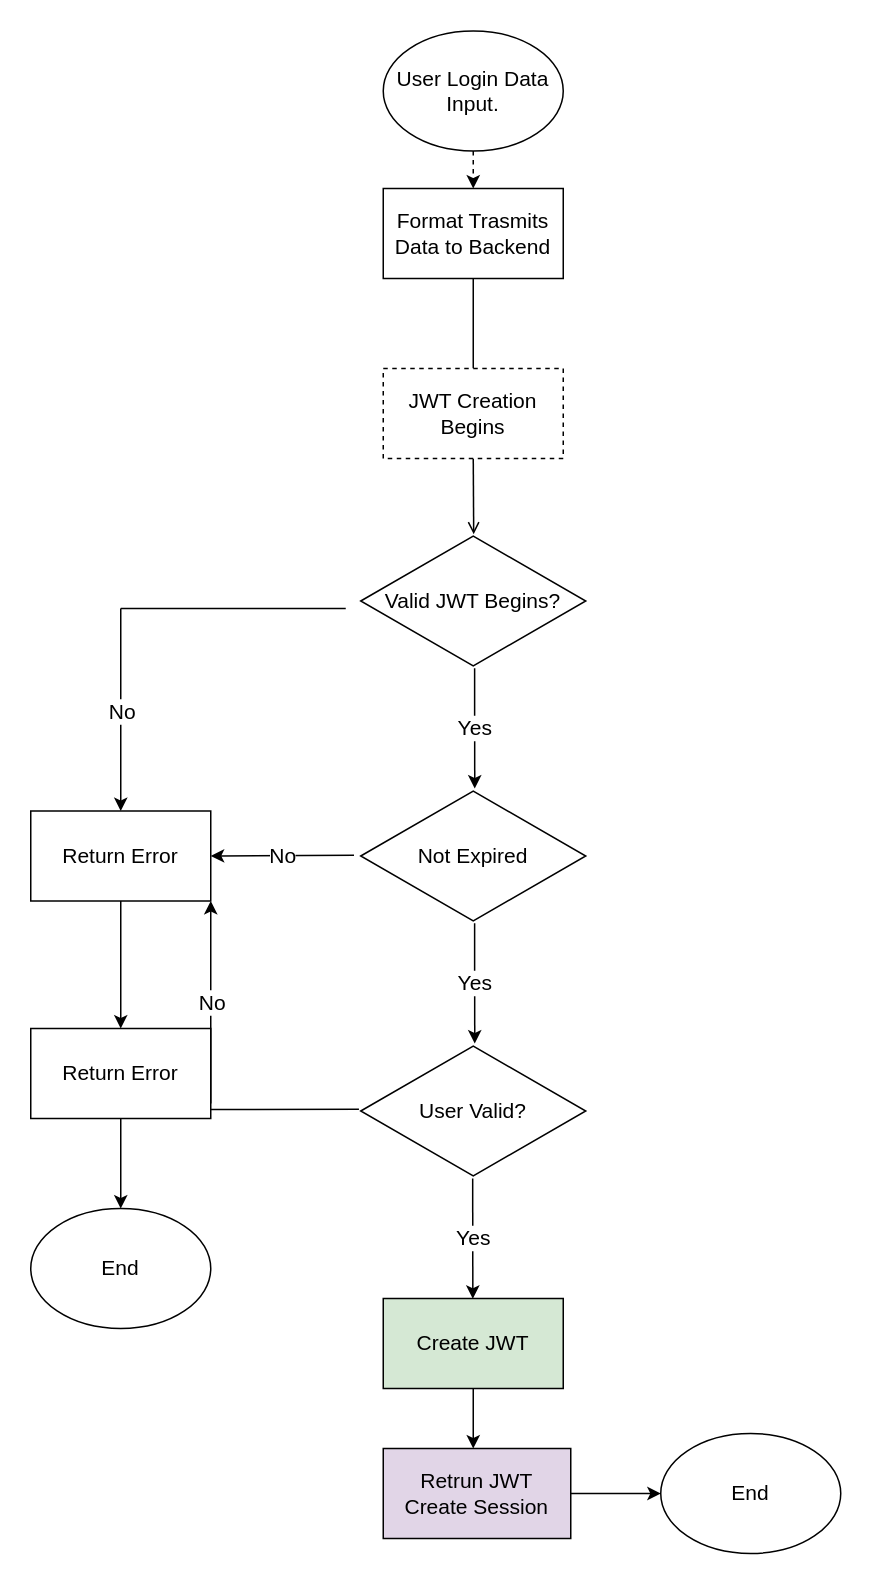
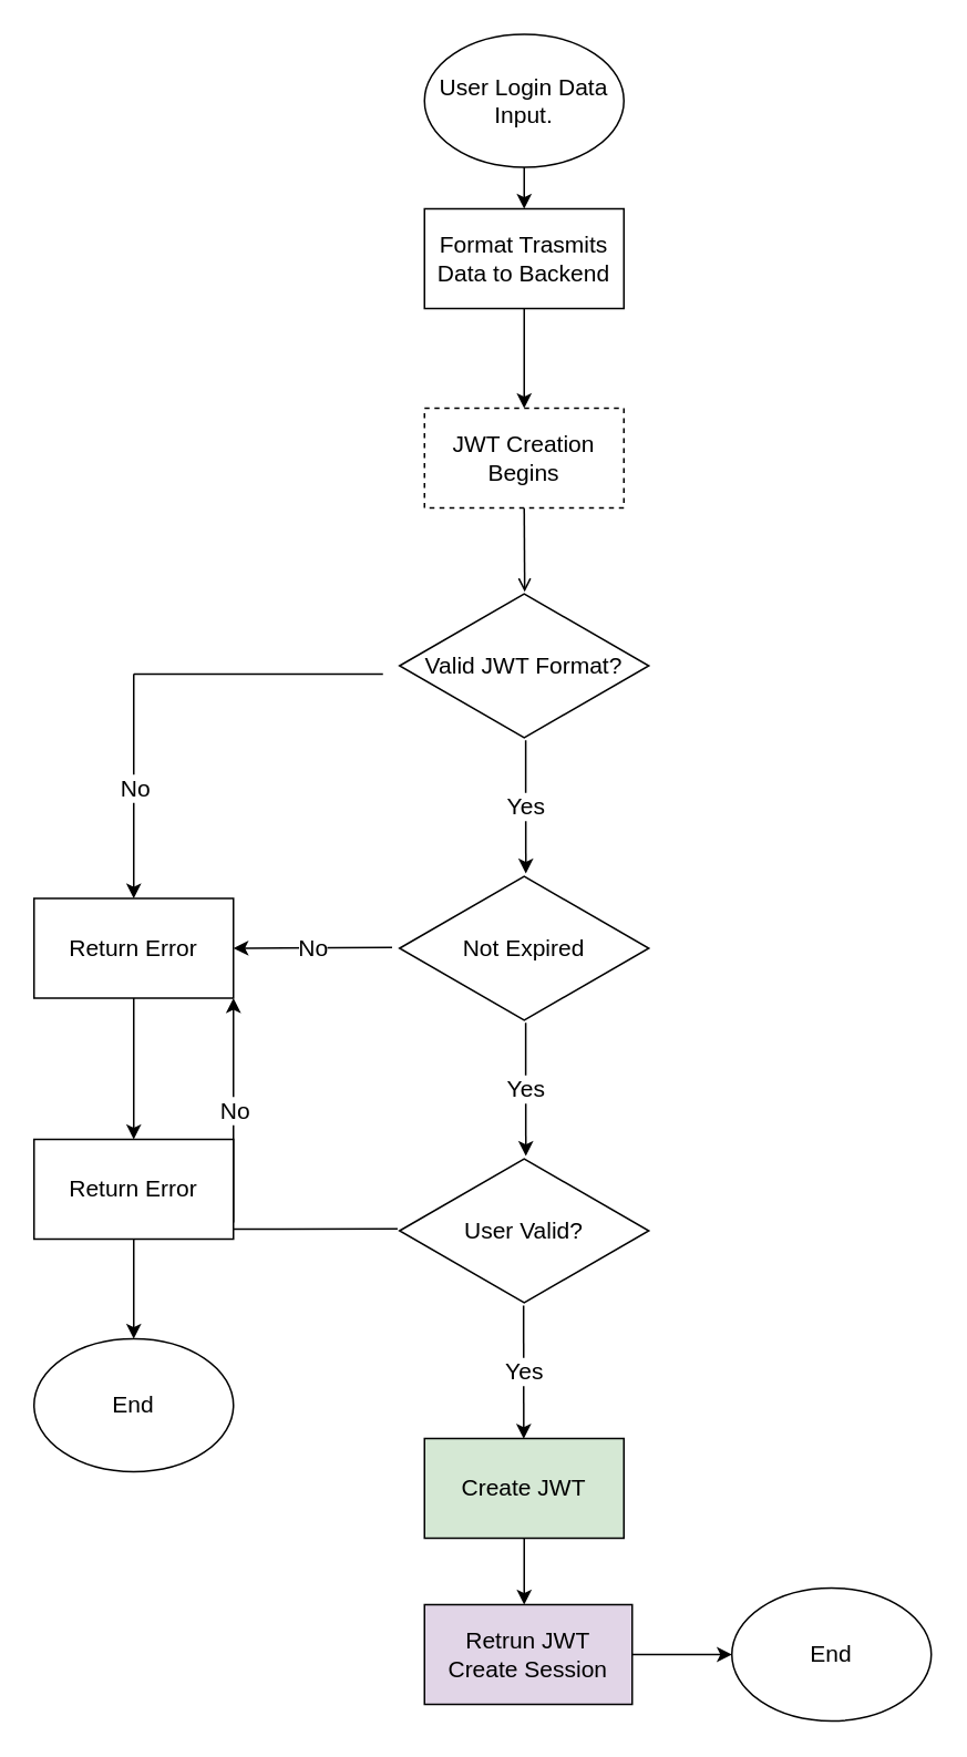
  <mxCell id="0" />
  <mxCell id="1" parent="0" />
- <mxCell id="2" style="edgeStyle=none;html=1;exitX=0.5;exitY=1;exitDx=0;exitDy=0;fontSize=14;dashed=1;" edge="1" parent="1" source="3" target="5"><mxGeometry relative="1" as="geometry"><mxPoint x="315" y="145" as="targetPoint" /></mxGeometry></mxCell>
+ <mxCell id="2" style="edgeStyle=none;html=1;exitX=0.5;exitY=1;exitDx=0;exitDy=0;fontSize=14;" edge="1" parent="1" source="3" target="5"><mxGeometry relative="1" as="geometry"><mxPoint x="315" y="145" as="targetPoint" /></mxGeometry></mxCell>
  <mxCell id="3" value="&lt;font style=&quot;font-size: 14px;&quot;&gt;User Login Data Input.&lt;/font&gt;" style="ellipse;whiteSpace=wrap;html=1;" vertex="1" parent="1"><mxGeometry x="255" y="20" width="120" height="80" as="geometry" /></mxCell>
- <mxCell id="4" style="edgeStyle=none;html=1;exitX=0.5;exitY=1;exitDx=0;exitDy=0;fontSize=14;endArrow=none;" edge="1" parent="1" source="5" target="7"><mxGeometry relative="1" as="geometry"><mxPoint x="315" y="225" as="targetPoint" /></mxGeometry></mxCell>
+ <mxCell id="4" style="edgeStyle=none;html=1;exitX=0.5;exitY=1;exitDx=0;exitDy=0;fontSize=14;" edge="1" parent="1" source="5" target="7"><mxGeometry relative="1" as="geometry"><mxPoint x="315" y="225" as="targetPoint" /></mxGeometry></mxCell>
  <mxCell id="5" value="Format Trasmits Data to Backend" style="rounded=0;whiteSpace=wrap;html=1;fontSize=14;" vertex="1" parent="1"><mxGeometry x="255" y="125" width="120" height="60" as="geometry" /></mxCell>
  <mxCell id="6" style="edgeStyle=none;html=1;exitX=0.5;exitY=1;exitDx=0;exitDy=0;entryX=0.502;entryY=0.006;entryDx=0;entryDy=0;entryPerimeter=0;fontSize=14;endArrow=open;" edge="1" parent="1" source="7" target="8"><mxGeometry relative="1" as="geometry" /></mxCell>
  <mxCell id="7" value="JWT Creation Begins" style="rounded=0;whiteSpace=wrap;html=1;fontSize=14;dashed=1;" vertex="1" parent="1"><mxGeometry x="255" y="245" width="120" height="60" as="geometry" /></mxCell>
- <mxCell id="8" value="Valid JWT Begins?" style="html=1;whiteSpace=wrap;aspect=fixed;shape=isoRectangle;fontSize=14;" vertex="1" parent="1"><mxGeometry x="240" y="355" width="150" height="90" as="geometry" /></mxCell>
+ <mxCell id="8" value="Valid JWT Format?" style="html=1;whiteSpace=wrap;aspect=fixed;shape=isoRectangle;fontSize=14;" vertex="1" parent="1"><mxGeometry x="240" y="355" width="150" height="90" as="geometry" /></mxCell>
  <mxCell id="9" value="Return Error" style="rounded=0;whiteSpace=wrap;html=1;fontSize=14;" vertex="1" parent="1"><mxGeometry x="20" y="540" width="120" height="60" as="geometry" /></mxCell>
  <mxCell id="10" value="" style="endArrow=classic;html=1;fontSize=14;entryX=0.5;entryY=0;entryDx=0;entryDy=0;" edge="1" parent="1" target="9"><mxGeometry relative="1" as="geometry"><mxPoint x="80" y="405" as="sourcePoint" /><mxPoint x="165" y="425" as="targetPoint" /></mxGeometry></mxCell>
  <mxCell id="11" value="No" style="edgeLabel;resizable=0;html=1;align=center;verticalAlign=middle;fontSize=14;" connectable="0" vertex="1" parent="10"><mxGeometry relative="1" as="geometry" /></mxCell>
  <mxCell id="12" value="" style="endArrow=none;html=1;fontSize=14;" edge="1" parent="1"><mxGeometry width="50" height="50" relative="1" as="geometry"><mxPoint x="80" y="405" as="sourcePoint" /><mxPoint x="230" y="405" as="targetPoint" /></mxGeometry></mxCell>
  <mxCell id="13" value="" style="endArrow=classic;html=1;fontSize=14;exitX=0.506;exitY=0.998;exitDx=0;exitDy=0;exitPerimeter=0;" edge="1" parent="1" source="8"><mxGeometry relative="1" as="geometry"><mxPoint x="290" y="485" as="sourcePoint" /><mxPoint x="316" y="525" as="targetPoint" /></mxGeometry></mxCell>
  <mxCell id="14" value="Yes" style="edgeLabel;resizable=0;html=1;align=center;verticalAlign=middle;fontSize=14;" connectable="0" vertex="1" parent="13"><mxGeometry relative="1" as="geometry" /></mxCell>
  <mxCell id="15" value="Not Expired" style="html=1;whiteSpace=wrap;aspect=fixed;shape=isoRectangle;fontSize=14;" vertex="1" parent="1"><mxGeometry x="240" y="525" width="150" height="90" as="geometry" /></mxCell>
  <mxCell id="16" value="" style="endArrow=classic;html=1;fontSize=14;exitX=0.506;exitY=0.998;exitDx=0;exitDy=0;exitPerimeter=0;" edge="1" parent="1" source="15"><mxGeometry relative="1" as="geometry"><mxPoint x="290" y="655" as="sourcePoint" /><mxPoint x="316" y="695" as="targetPoint" /></mxGeometry></mxCell>
  <mxCell id="17" value="Yes" style="edgeLabel;resizable=0;html=1;align=center;verticalAlign=middle;fontSize=14;" connectable="0" vertex="1" parent="16"><mxGeometry relative="1" as="geometry" /></mxCell>
  <mxCell id="18" value="" style="endArrow=classic;html=1;fontSize=14;entryX=1;entryY=0.5;entryDx=0;entryDy=0;exitX=-0.03;exitY=0.494;exitDx=0;exitDy=0;exitPerimeter=0;" edge="1" parent="1" source="15" target="9"><mxGeometry relative="1" as="geometry"><mxPoint x="202.7" y="569.91" as="sourcePoint" /><mxPoint x="290" y="615" as="targetPoint" /></mxGeometry></mxCell>
  <mxCell id="19" value="No" style="edgeLabel;resizable=0;html=1;align=center;verticalAlign=middle;fontSize=14;" connectable="0" vertex="1" parent="18"><mxGeometry relative="1" as="geometry" /></mxCell>
  <mxCell id="20" value="User Valid?" style="html=1;whiteSpace=wrap;aspect=fixed;shape=isoRectangle;fontSize=14;" vertex="1" parent="1"><mxGeometry x="240" y="695" width="150" height="90" as="geometry" /></mxCell>
  <mxCell id="21" value="" style="endArrow=classic;html=1;fontSize=14;exitX=0.506;exitY=0.998;exitDx=0;exitDy=0;exitPerimeter=0;" edge="1" parent="1"><mxGeometry relative="1" as="geometry"><mxPoint x="314.62" y="785" as="sourcePoint" /><mxPoint x="314.72" y="865.18" as="targetPoint" /></mxGeometry></mxCell>
  <mxCell id="22" value="Yes" style="edgeLabel;resizable=0;html=1;align=center;verticalAlign=middle;fontSize=14;" connectable="0" vertex="1" parent="21"><mxGeometry relative="1" as="geometry" /></mxCell>
  <mxCell id="23" value="" style="endArrow=classic;html=1;fontSize=14;entryX=1;entryY=1;entryDx=0;entryDy=0;" edge="1" parent="1" target="9"><mxGeometry relative="1" as="geometry"><mxPoint x="140" y="735" as="sourcePoint" /><mxPoint x="240" y="685" as="targetPoint" /></mxGeometry></mxCell>
  <mxCell id="24" value="No" style="edgeLabel;resizable=0;html=1;align=center;verticalAlign=middle;fontSize=14;" connectable="0" vertex="1" parent="23"><mxGeometry relative="1" as="geometry" /></mxCell>
  <mxCell id="25" value="" style="endArrow=none;html=1;fontSize=14;entryX=-0.008;entryY=0.487;entryDx=0;entryDy=0;entryPerimeter=0;" edge="1" parent="1" target="20"><mxGeometry width="50" height="50" relative="1" as="geometry"><mxPoint x="140" y="739" as="sourcePoint" /><mxPoint x="200.15" y="739.1" as="targetPoint" /></mxGeometry></mxCell>
  <mxCell id="26" value="Create JWT" style="rounded=0;whiteSpace=wrap;html=1;fontSize=14;fillColor=#d5e8d4;" vertex="1" parent="1"><mxGeometry x="255" y="865" width="120" height="60" as="geometry" /></mxCell>
  <mxCell id="27" value="" style="endArrow=classic;html=1;fontSize=14;exitX=0.5;exitY=1;exitDx=0;exitDy=0;" edge="1" parent="1" source="26"><mxGeometry width="50" height="50" relative="1" as="geometry"><mxPoint x="340" y="955" as="sourcePoint" /><mxPoint x="315" y="965" as="targetPoint" /></mxGeometry></mxCell>
  <mxCell id="28" value="" style="endArrow=classic;html=1;fontSize=14;exitX=0.5;exitY=1;exitDx=0;exitDy=0;" edge="1" parent="1" source="9"><mxGeometry width="50" height="50" relative="1" as="geometry"><mxPoint x="40" y="665" as="sourcePoint" /><mxPoint x="80" y="685" as="targetPoint" /></mxGeometry></mxCell>
  <mxCell id="29" value="Return Error" style="rounded=0;whiteSpace=wrap;html=1;fontSize=14;" vertex="1" parent="1"><mxGeometry x="20" y="685" width="120" height="60" as="geometry" /></mxCell>
  <mxCell id="30" value="Retrun JWT&lt;br&gt;Create Session" style="rounded=0;whiteSpace=wrap;html=1;fontSize=14;fillColor=#e1d5e7;" vertex="1" parent="1"><mxGeometry x="255" y="965" width="125" height="60" as="geometry" /></mxCell>
  <mxCell id="31" value="&lt;span style=&quot;font-size: 14px;&quot;&gt;End&lt;/span&gt;" style="ellipse;whiteSpace=wrap;html=1;" vertex="1" parent="1"><mxGeometry x="440" y="955" width="120" height="80" as="geometry" /></mxCell>
  <mxCell id="32" value="" style="endArrow=classic;html=1;fontSize=14;entryX=0;entryY=0.5;entryDx=0;entryDy=0;" edge="1" parent="1" target="31"><mxGeometry width="50" height="50" relative="1" as="geometry"><mxPoint x="380" y="995" as="sourcePoint" /><mxPoint x="430" y="945" as="targetPoint" /></mxGeometry></mxCell>
  <mxCell id="33" value="" style="endArrow=classic;html=1;fontSize=14;exitX=0.5;exitY=1;exitDx=0;exitDy=0;" edge="1" parent="1" source="29"><mxGeometry width="50" height="50" relative="1" as="geometry"><mxPoint x="170" y="835" as="sourcePoint" /><mxPoint x="80" y="805" as="targetPoint" /></mxGeometry></mxCell>
  <mxCell id="34" value="&lt;span style=&quot;font-size: 14px;&quot;&gt;End&lt;/span&gt;" style="ellipse;whiteSpace=wrap;html=1;" vertex="1" parent="1"><mxGeometry x="20" y="805" width="120" height="80" as="geometry" /></mxCell>
